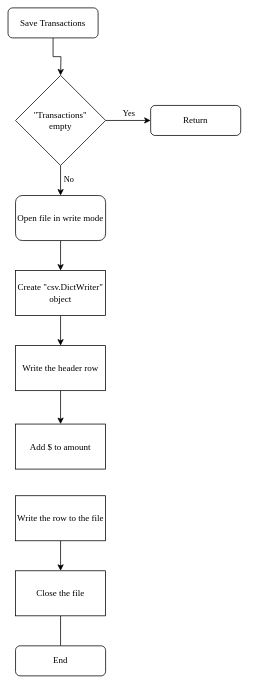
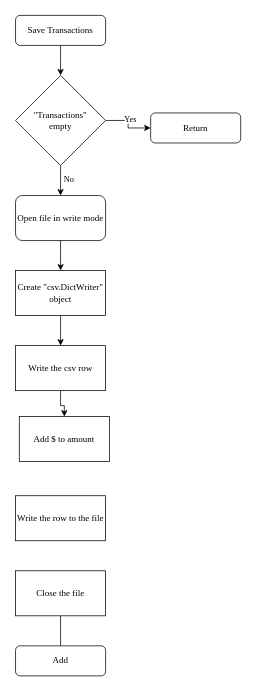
  <mxCell id="0" />
  <mxCell id="1" parent="0" />
  <mxCell id="2" value="" style="edgeStyle=orthogonalEdgeStyle;rounded=0;orthogonalLoop=1;jettySize=auto;html=1;fontFamily=Times New Roman;align=center;" parent="1" source="3" edge="1"><mxGeometry relative="1" as="geometry"><mxPoint x="80" y="100" as="targetPoint" /></mxGeometry></mxCell>
- <mxCell id="3" value="Save Transactions" style="rounded=1;whiteSpace=wrap;html=1;fontSize=12;glass=0;strokeWidth=1;shadow=0;fontFamily=Times New Roman;align=center;" parent="1" vertex="1"><mxGeometry x="10" y="10" width="120" height="40" as="geometry" /></mxCell>
+ <mxCell id="3" value="Save Transactions" style="rounded=1;whiteSpace=wrap;html=1;fontSize=12;glass=0;strokeWidth=1;shadow=0;fontFamily=Times New Roman;align=center;" parent="1" vertex="1"><mxGeometry x="20" y="20" width="120" height="40" as="geometry" /></mxCell>
  <mxCell id="4" value="" style="edgeStyle=orthogonalEdgeStyle;rounded=0;orthogonalLoop=1;jettySize=auto;html=1;fontFamily=Times New Roman;" parent="1" source="5" target="13" edge="1"><mxGeometry relative="1" as="geometry" /></mxCell>
  <mxCell id="5" value="Open file in write mode" style="whiteSpace=wrap;html=1;fontFamily=Times New Roman;align=center;rounded=1;" parent="1" vertex="1"><mxGeometry x="20" y="260" width="120" height="60" as="geometry" /></mxCell>
  <mxCell id="6" value="" style="edgeStyle=orthogonalEdgeStyle;rounded=0;orthogonalLoop=1;jettySize=auto;html=1;fontFamily=Times New Roman;align=center;" parent="1" source="10" target="11" edge="1"><mxGeometry relative="1" as="geometry" /></mxCell>
  <mxCell id="7" value="Yes" style="edgeLabel;html=1;align=center;verticalAlign=middle;resizable=0;points=[];fontFamily=Times New Roman;" parent="6" vertex="1" connectable="0"><mxGeometry x="-0.009" y="2" relative="1" as="geometry"><mxPoint y="-8" as="offset" /></mxGeometry></mxCell>
  <mxCell id="8" value="" style="edgeStyle=orthogonalEdgeStyle;rounded=0;orthogonalLoop=1;jettySize=auto;html=1;fontFamily=Times New Roman;align=center;" parent="1" source="10" target="5" edge="1"><mxGeometry relative="1" as="geometry" /></mxCell>
  <mxCell id="9" value="No" style="edgeLabel;html=1;align=center;verticalAlign=middle;resizable=0;points=[];fontFamily=Times New Roman;" parent="8" vertex="1" connectable="0"><mxGeometry x="-0.141" relative="1" as="geometry"><mxPoint x="10" as="offset" /></mxGeometry></mxCell>
  <mxCell id="10" value="&quot;Transactions&quot;&lt;div&gt;empty&lt;/div&gt;" style="rhombus;whiteSpace=wrap;html=1;fontFamily=Times New Roman;align=center;" parent="1" vertex="1"><mxGeometry x="20" y="100" width="120" height="120" as="geometry" /></mxCell>
- <mxCell id="11" value="Return" style="rounded=1;whiteSpace=wrap;html=1;fontSize=12;glass=0;strokeWidth=1;shadow=0;fontFamily=Times New Roman;align=center;" parent="1" vertex="1"><mxGeometry x="200" y="140" width="120" height="40" as="geometry" /></mxCell>
+ <mxCell id="11" value="Return" style="rounded=1;whiteSpace=wrap;html=1;fontSize=12;glass=0;strokeWidth=1;shadow=0;fontFamily=Times New Roman;align=center;" parent="1" vertex="1"><mxGeometry x="200" y="150" width="120" height="40" as="geometry" /></mxCell>
  <mxCell id="12" value="" style="edgeStyle=orthogonalEdgeStyle;rounded=0;orthogonalLoop=1;jettySize=auto;html=1;fontFamily=Times New Roman;" parent="1" source="13" target="15" edge="1"><mxGeometry relative="1" as="geometry" /></mxCell>
  <mxCell id="13" value="Create &quot;csv.DictWriter&quot; object" style="rounded=0;whiteSpace=wrap;html=1;fontFamily=Times New Roman;align=center;" parent="1" vertex="1"><mxGeometry x="20" y="360" width="120" height="60" as="geometry" /></mxCell>
  <mxCell id="14" value="" style="edgeStyle=orthogonalEdgeStyle;rounded=0;orthogonalLoop=1;jettySize=auto;html=1;fontFamily=Times New Roman;" parent="1" source="15" target="16" edge="1"><mxGeometry relative="1" as="geometry" /></mxCell>
- <mxCell id="15" value="Write the header row" style="rounded=0;whiteSpace=wrap;html=1;fontFamily=Times New Roman;align=center;" parent="1" vertex="1"><mxGeometry x="20" y="460" width="120" height="60" as="geometry" /></mxCell>
- <mxCell id="16" value="Add $ to amount" style="rounded=0;whiteSpace=wrap;html=1;fontFamily=Times New Roman;align=center;" parent="1" vertex="1"><mxGeometry x="20" y="564.5" width="120" height="60" as="geometry" /></mxCell>
- <mxCell id="17" value="" style="edgeStyle=orthogonalEdgeStyle;rounded=0;orthogonalLoop=1;jettySize=auto;html=1;fontFamily=Times New Roman;" parent="1" source="18" target="20" edge="1"><mxGeometry relative="1" as="geometry" /></mxCell>
+ <mxCell id="15" value="Write the csv row" style="rounded=0;whiteSpace=wrap;html=1;fontFamily=Times New Roman;align=center;" parent="1" vertex="1"><mxGeometry x="20" y="460" width="120" height="60" as="geometry" /></mxCell>
+ <mxCell id="16" value="Add $ to amount" style="rounded=0;whiteSpace=wrap;html=1;fontFamily=Times New Roman;align=center;" parent="1" vertex="1"><mxGeometry x="25" y="554.5" width="120" height="60" as="geometry" /></mxCell>
  <mxCell id="18" value="Write the row to the file" style="rounded=0;whiteSpace=wrap;html=1;fontFamily=Times New Roman;align=center;" parent="1" vertex="1"><mxGeometry x="20" y="660" width="120" height="60" as="geometry" /></mxCell>
  <mxCell id="19" value="" style="edgeStyle=orthogonalEdgeStyle;rounded=0;orthogonalLoop=1;jettySize=auto;html=1;fontFamily=Times New Roman;endArrow=none;" parent="1" source="20" target="21" edge="1"><mxGeometry relative="1" as="geometry" /></mxCell>
  <mxCell id="20" value="Close the file" style="rounded=0;whiteSpace=wrap;html=1;fontFamily=Times New Roman;align=center;" parent="1" vertex="1"><mxGeometry x="20" y="760" width="120" height="60" as="geometry" /></mxCell>
- <mxCell id="21" value="End" style="rounded=1;whiteSpace=wrap;html=1;fontSize=12;glass=0;strokeWidth=1;shadow=0;fontFamily=Times New Roman;align=center;" parent="1" vertex="1"><mxGeometry x="20" y="860" width="120" height="40" as="geometry" /></mxCell>
+ <mxCell id="21" value="Add" style="rounded=1;whiteSpace=wrap;html=1;fontSize=12;glass=0;strokeWidth=1;shadow=0;fontFamily=Times New Roman;align=center;" parent="1" vertex="1"><mxGeometry x="20" y="860" width="120" height="40" as="geometry" /></mxCell>
